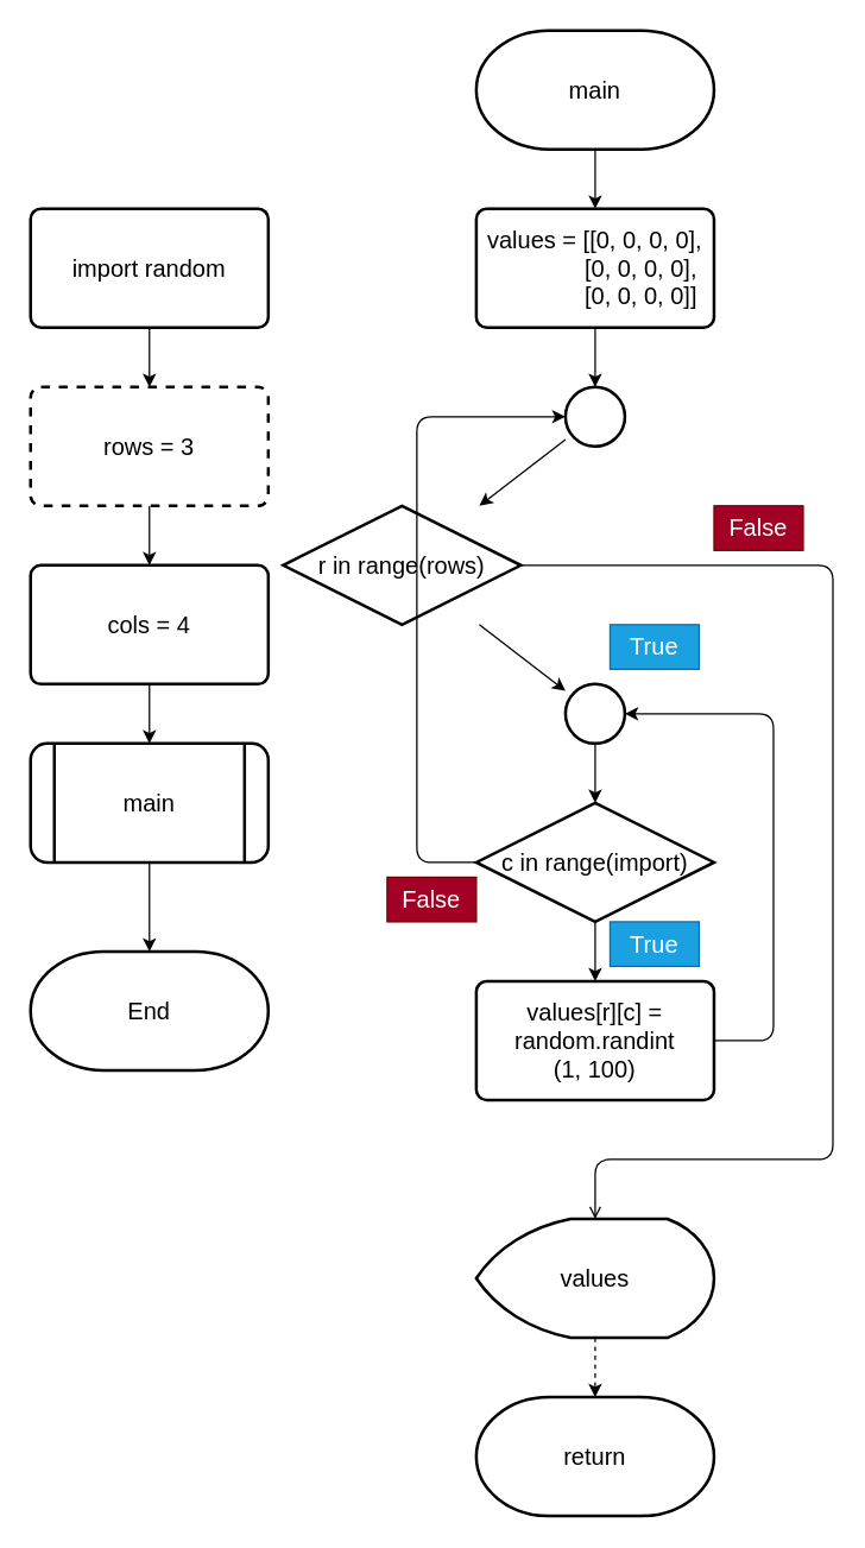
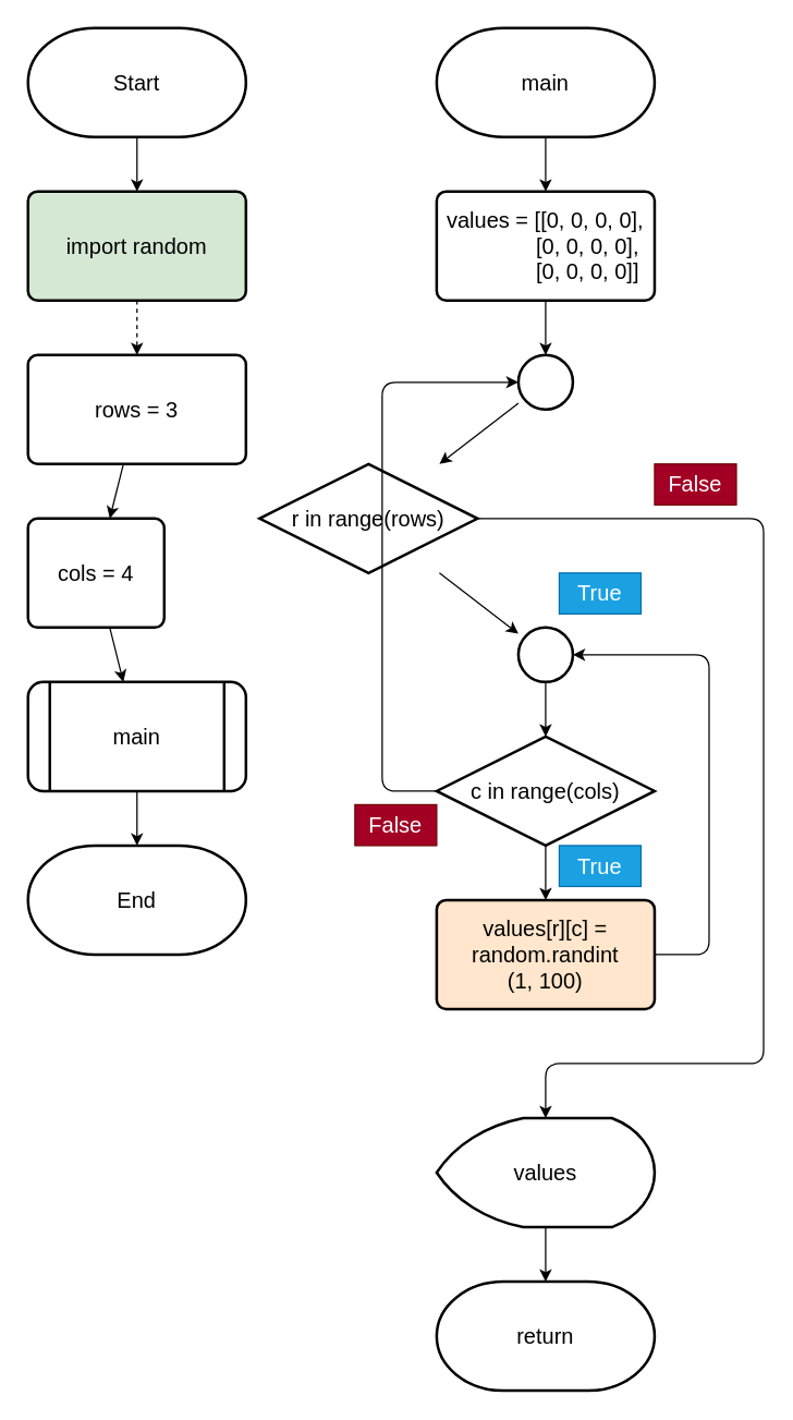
  <mxCell id="0" />
  <mxCell id="1" parent="0" />
- <mxCell id="4" value="&lt;font style=&quot;font-size: 16px;&quot;&gt;End&lt;br&gt;&lt;/font&gt;" style="strokeWidth=2;html=1;shape=mxgraph.flowchart.terminator;whiteSpace=wrap;" vertex="1" parent="1"><mxGeometry x="20" y="640" width="160" height="80" as="geometry" /></mxCell>
- <mxCell id="5" value="" style="edgeStyle=none;html=1;fontSize=16;" edge="1" parent="1" source="6" target="8"><mxGeometry relative="1" as="geometry" /></mxCell>
- <mxCell id="6" value="import random" style="rounded=1;whiteSpace=wrap;html=1;absoluteArcSize=1;arcSize=14;strokeWidth=2;fontSize=16;" vertex="1" parent="1"><mxGeometry x="20" y="140" width="160" height="80" as="geometry" /></mxCell>
+ <mxCell id="2" value="" style="edgeStyle=none;html=1;fontSize=16;" edge="1" parent="1" source="3" target="6"><mxGeometry relative="1" as="geometry" /></mxCell>
+ <mxCell id="3" value="&lt;font style=&quot;font-size: 16px;&quot;&gt;Start&lt;/font&gt;" style="strokeWidth=2;html=1;shape=mxgraph.flowchart.terminator;whiteSpace=wrap;" vertex="1" parent="1"><mxGeometry x="20" y="20" width="160" height="80" as="geometry" /></mxCell>
+ <mxCell id="4" value="&lt;font style=&quot;font-size: 16px;&quot;&gt;End&lt;br&gt;&lt;/font&gt;" style="strokeWidth=2;html=1;shape=mxgraph.flowchart.terminator;whiteSpace=wrap;" vertex="1" parent="1"><mxGeometry x="20" y="620" width="160" height="80" as="geometry" /></mxCell>
+ <mxCell id="5" value="" style="edgeStyle=none;html=1;fontSize=16;dashed=1;" edge="1" parent="1" source="6" target="8"><mxGeometry relative="1" as="geometry" /></mxCell>
+ <mxCell id="6" value="import random" style="rounded=1;whiteSpace=wrap;html=1;absoluteArcSize=1;arcSize=14;strokeWidth=2;fontSize=16;fillColor=#d5e8d4;" vertex="1" parent="1"><mxGeometry x="20" y="140" width="160" height="80" as="geometry" /></mxCell>
  <mxCell id="7" value="" style="edgeStyle=none;html=1;fontSize=16;" edge="1" parent="1" source="8" target="10"><mxGeometry relative="1" as="geometry" /></mxCell>
- <mxCell id="8" value="rows = 3" style="rounded=1;whiteSpace=wrap;html=1;absoluteArcSize=1;arcSize=14;strokeWidth=2;fontSize=16;dashed=1;" vertex="1" parent="1"><mxGeometry x="20" y="260" width="160" height="80" as="geometry" /></mxCell>
+ <mxCell id="8" value="rows = 3" style="rounded=1;whiteSpace=wrap;html=1;absoluteArcSize=1;arcSize=14;strokeWidth=2;fontSize=16;" vertex="1" parent="1"><mxGeometry x="20" y="260" width="160" height="80" as="geometry" /></mxCell>
  <mxCell id="9" value="" style="edgeStyle=none;html=1;fontSize=16;" edge="1" parent="1" source="10" target="12"><mxGeometry relative="1" as="geometry" /></mxCell>
- <mxCell id="10" value="cols = 4" style="rounded=1;whiteSpace=wrap;html=1;absoluteArcSize=1;arcSize=14;strokeWidth=2;fontSize=16;" vertex="1" parent="1"><mxGeometry x="20" y="380" width="160" height="80" as="geometry" /></mxCell>
+ <mxCell id="10" value="cols = 4" style="rounded=1;whiteSpace=wrap;html=1;absoluteArcSize=1;arcSize=14;strokeWidth=2;fontSize=16;" vertex="1" parent="1"><mxGeometry x="20" y="380" width="100" height="80" as="geometry" /></mxCell>
  <mxCell id="11" value="" style="edgeStyle=none;html=1;fontSize=16;" edge="1" parent="1" source="12" target="4"><mxGeometry relative="1" as="geometry" /></mxCell>
  <mxCell id="12" value="main" style="shape=process;whiteSpace=wrap;html=1;backgroundOutline=1;fontSize=16;rounded=1;arcSize=14;strokeWidth=2;" vertex="1" parent="1"><mxGeometry x="20" y="500" width="160" height="80" as="geometry" /></mxCell>
  <mxCell id="13" value="" style="edgeStyle=none;html=1;fontSize=16;" edge="1" parent="1" source="14" target="16"><mxGeometry relative="1" as="geometry" /></mxCell>
  <mxCell id="14" value="&lt;font style=&quot;font-size: 16px;&quot;&gt;main&lt;/font&gt;" style="strokeWidth=2;html=1;shape=mxgraph.flowchart.terminator;whiteSpace=wrap;" vertex="1" parent="1"><mxGeometry x="320" y="20" width="160" height="80" as="geometry" /></mxCell>
  <mxCell id="15" value="" style="edgeStyle=none;html=1;fontSize=16;" edge="1" parent="1" source="16" target="28"><mxGeometry relative="1" as="geometry" /></mxCell>
  <mxCell id="16" value="&lt;div&gt;values = [[0, 0, 0, 0],&lt;/div&gt;&lt;div&gt;&amp;nbsp; &amp;nbsp; &amp;nbsp; &amp;nbsp; &amp;nbsp; &amp;nbsp; &amp;nbsp; [0, 0, 0, 0],&lt;/div&gt;&lt;div&gt;&amp;nbsp; &amp;nbsp; &amp;nbsp; &amp;nbsp; &amp;nbsp; &amp;nbsp; &amp;nbsp; [0, 0, 0, 0]]&lt;/div&gt;" style="rounded=1;whiteSpace=wrap;html=1;absoluteArcSize=1;arcSize=14;strokeWidth=2;fontSize=16;" vertex="1" parent="1"><mxGeometry x="320" y="140" width="160" height="80" as="geometry" /></mxCell>
  <mxCell id="17" value="" style="edgeStyle=none;html=1;fontSize=16;" edge="1" parent="1" source="19" target="26"><mxGeometry relative="1" as="geometry" /></mxCell>
- <mxCell id="18" style="edgeStyle=none;html=1;fontSize=16;endArrow=open;" edge="1" parent="1" source="19" target="30"><mxGeometry relative="1" as="geometry"><Array as="points"><mxPoint x="560" y="380" /><mxPoint x="560" y="780" /><mxPoint x="400" y="780" /></Array></mxGeometry></mxCell>
+ <mxCell id="18" style="edgeStyle=none;html=1;fontSize=16;" edge="1" parent="1" source="19" target="30"><mxGeometry relative="1" as="geometry"><Array as="points"><mxPoint x="560" y="380" /><mxPoint x="560" y="780" /><mxPoint x="400" y="780" /></Array></mxGeometry></mxCell>
  <mxCell id="19" value="r in range(rows)" style="strokeWidth=2;html=1;shape=mxgraph.flowchart.decision;whiteSpace=wrap;fontSize=16;" vertex="1" parent="1"><mxGeometry x="190" y="340" width="160" height="80" as="geometry" /></mxCell>
  <mxCell id="20" value="" style="edgeStyle=none;html=1;fontSize=16;" edge="1" parent="1" source="22" target="24"><mxGeometry relative="1" as="geometry" /></mxCell>
  <mxCell id="21" style="edgeStyle=none;html=1;entryX=0;entryY=0.5;entryDx=0;entryDy=0;entryPerimeter=0;fontSize=16;" edge="1" parent="1" source="22" target="28"><mxGeometry relative="1" as="geometry"><Array as="points"><mxPoint x="280" y="580" /><mxPoint x="280" y="280" /></Array></mxGeometry></mxCell>
- <mxCell id="22" value="c in range(import)" style="strokeWidth=2;html=1;shape=mxgraph.flowchart.decision;whiteSpace=wrap;fontSize=16;" vertex="1" parent="1"><mxGeometry x="320" y="540" width="160" height="80" as="geometry" /></mxCell>
+ <mxCell id="22" value="c in range(cols)" style="strokeWidth=2;html=1;shape=mxgraph.flowchart.decision;whiteSpace=wrap;fontSize=16;" vertex="1" parent="1"><mxGeometry x="320" y="540" width="160" height="80" as="geometry" /></mxCell>
  <mxCell id="23" style="edgeStyle=none;html=1;entryX=1;entryY=0.5;entryDx=0;entryDy=0;entryPerimeter=0;fontSize=16;" edge="1" parent="1" source="24" target="26"><mxGeometry relative="1" as="geometry"><Array as="points"><mxPoint x="520" y="700" /><mxPoint x="520" y="480" /></Array></mxGeometry></mxCell>
- <mxCell id="24" value="values[r][c] = random.randint&lt;br&gt;(1, 100)" style="rounded=1;whiteSpace=wrap;html=1;absoluteArcSize=1;arcSize=14;strokeWidth=2;fontSize=16;" vertex="1" parent="1"><mxGeometry x="320" y="660" width="160" height="80" as="geometry" /></mxCell>
+ <mxCell id="24" value="values[r][c] = random.randint&lt;br&gt;(1, 100)" style="rounded=1;whiteSpace=wrap;html=1;absoluteArcSize=1;arcSize=14;strokeWidth=2;fontSize=16;fillColor=#ffe6cc;" vertex="1" parent="1"><mxGeometry x="320" y="660" width="160" height="80" as="geometry" /></mxCell>
  <mxCell id="25" value="" style="edgeStyle=none;html=1;fontSize=16;" edge="1" parent="1" source="26" target="22"><mxGeometry relative="1" as="geometry" /></mxCell>
  <mxCell id="26" value="" style="strokeWidth=2;html=1;shape=mxgraph.flowchart.start_2;whiteSpace=wrap;fontSize=16;" vertex="1" parent="1"><mxGeometry x="380" y="460" width="40" height="40" as="geometry" /></mxCell>
  <mxCell id="27" value="" style="edgeStyle=none;html=1;fontSize=16;" edge="1" parent="1" source="28" target="19"><mxGeometry relative="1" as="geometry" /></mxCell>
  <mxCell id="28" value="" style="strokeWidth=2;html=1;shape=mxgraph.flowchart.start_2;whiteSpace=wrap;fontSize=16;" vertex="1" parent="1"><mxGeometry x="380" y="260" width="40" height="40" as="geometry" /></mxCell>
- <mxCell id="29" value="" style="edgeStyle=none;html=1;fontSize=16;dashed=1;" edge="1" parent="1" source="30" target="31"><mxGeometry relative="1" as="geometry" /></mxCell>
+ <mxCell id="29" value="" style="edgeStyle=none;html=1;fontSize=16;" edge="1" parent="1" source="30" target="31"><mxGeometry relative="1" as="geometry" /></mxCell>
  <mxCell id="30" value="values" style="strokeWidth=2;html=1;shape=mxgraph.flowchart.display;whiteSpace=wrap;fontSize=16;" vertex="1" parent="1"><mxGeometry x="320" y="820" width="160" height="80" as="geometry" /></mxCell>
  <mxCell id="31" value="&lt;font style=&quot;font-size: 16px;&quot;&gt;return&lt;/font&gt;" style="strokeWidth=2;html=1;shape=mxgraph.flowchart.terminator;whiteSpace=wrap;" vertex="1" parent="1"><mxGeometry x="320" y="940" width="160" height="80" as="geometry" /></mxCell>
  <mxCell id="32" value="True" style="text;html=1;strokeColor=#006EAF;fillColor=#1ba1e2;align=center;verticalAlign=middle;whiteSpace=wrap;rounded=0;fontSize=16;fontColor=#ffffff;" vertex="1" parent="1"><mxGeometry x="410" y="620" width="60" height="30" as="geometry" /></mxCell>
  <mxCell id="33" value="True" style="text;html=1;strokeColor=#006EAF;fillColor=#1ba1e2;align=center;verticalAlign=middle;whiteSpace=wrap;rounded=0;fontSize=16;fontColor=#ffffff;" vertex="1" parent="1"><mxGeometry x="410" y="420" width="60" height="30" as="geometry" /></mxCell>
  <mxCell id="34" value="False" style="text;html=1;strokeColor=#6F0000;fillColor=#a20025;align=center;verticalAlign=middle;whiteSpace=wrap;rounded=0;fontSize=16;fontColor=#ffffff;" vertex="1" parent="1"><mxGeometry x="480" y="340" width="60" height="30" as="geometry" /></mxCell>
  <mxCell id="35" value="False" style="text;html=1;strokeColor=#6F0000;fillColor=#a20025;align=center;verticalAlign=middle;whiteSpace=wrap;rounded=0;fontSize=16;fontColor=#ffffff;" vertex="1" parent="1"><mxGeometry x="260" y="590" width="60" height="30" as="geometry" /></mxCell>
